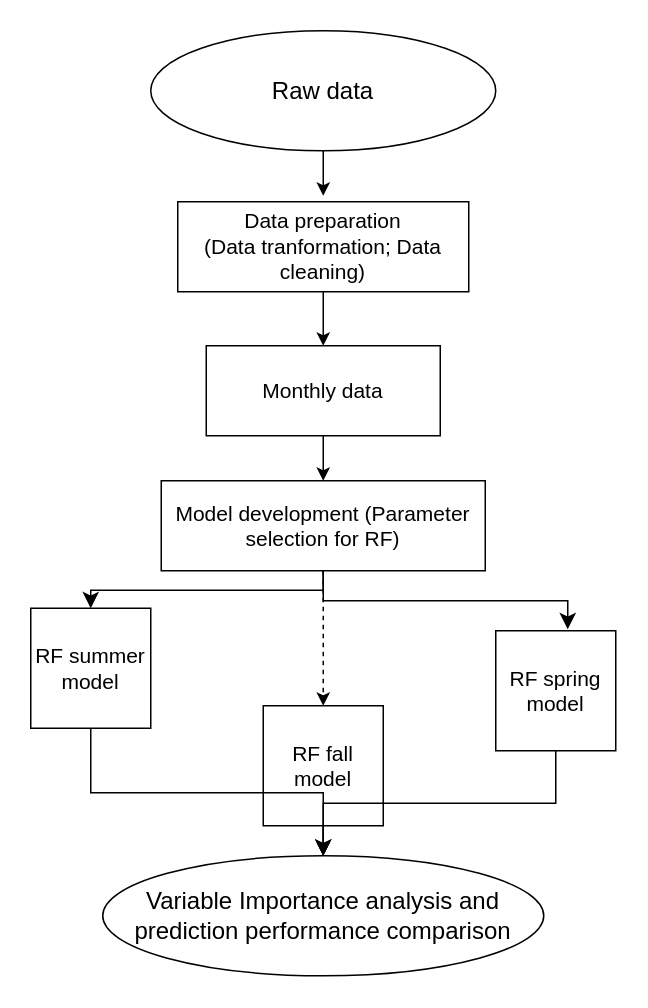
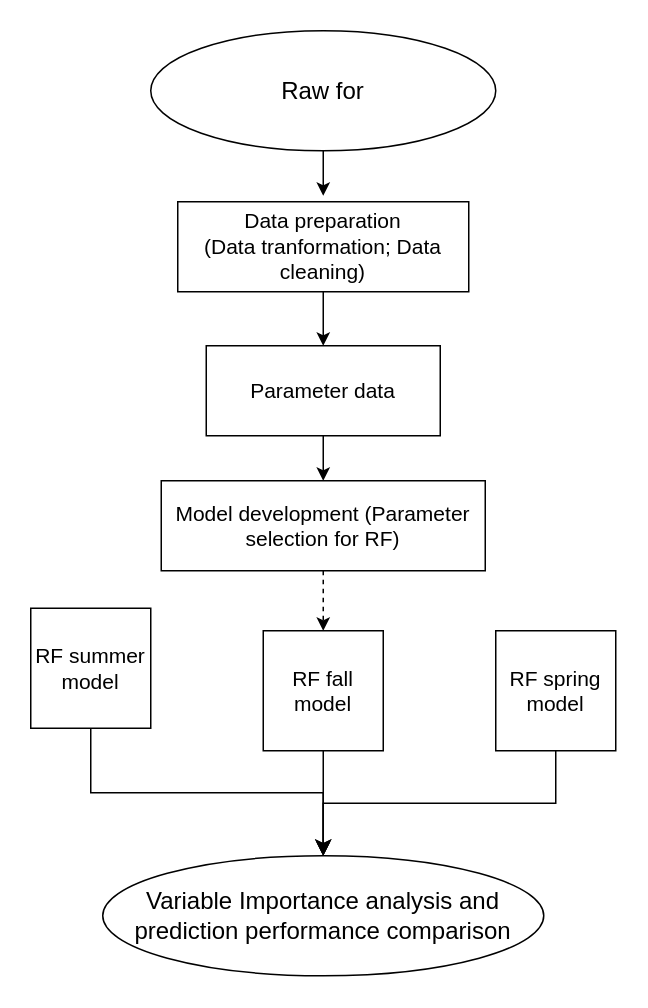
  <mxCell id="0" />
  <mxCell id="1" parent="0" />
  <mxCell id="2" style="edgeStyle=orthogonalEdgeStyle;rounded=0;orthogonalLoop=1;jettySize=auto;html=1;" edge="1" parent="1" source="3"><mxGeometry relative="1" as="geometry"><mxPoint x="215" y="130" as="targetPoint" /></mxGeometry></mxCell>
- <mxCell id="3" value="Raw data" style="ellipse;whiteSpace=wrap;html=1;fontSize=16;" vertex="1" parent="1"><mxGeometry x="100" y="20" width="230" height="80" as="geometry" /></mxCell>
+ <mxCell id="3" value="Raw for" style="ellipse;whiteSpace=wrap;html=1;fontSize=16;" vertex="1" parent="1"><mxGeometry x="100" y="20" width="230" height="80" as="geometry" /></mxCell>
  <mxCell id="4" style="edgeStyle=orthogonalEdgeStyle;rounded=0;orthogonalLoop=1;jettySize=auto;html=1;entryX=0.5;entryY=0;entryDx=0;entryDy=0;" edge="1" parent="1" source="5" target="7"><mxGeometry relative="1" as="geometry" /></mxCell>
  <mxCell id="5" value="Data preparation&lt;div style=&quot;font-size: 14px;&quot;&gt;(Data tranformation; Data cleaning)&lt;/div&gt;" style="rounded=0;whiteSpace=wrap;html=1;fontSize=14;" vertex="1" parent="1"><mxGeometry x="118" y="134" width="194" height="60" as="geometry" /></mxCell>
  <mxCell id="6" style="edgeStyle=orthogonalEdgeStyle;rounded=0;orthogonalLoop=1;jettySize=auto;html=1;entryX=0.5;entryY=0;entryDx=0;entryDy=0;" edge="1" parent="1" source="7" target="9"><mxGeometry relative="1" as="geometry" /></mxCell>
- <mxCell id="7" value="Monthly data" style="rounded=0;whiteSpace=wrap;html=1;fontSize=14;" vertex="1" parent="1"><mxGeometry x="137" y="230" width="156" height="60" as="geometry" /></mxCell>
+ <mxCell id="7" value="Parameter data" style="rounded=0;whiteSpace=wrap;html=1;fontSize=14;" vertex="1" parent="1"><mxGeometry x="137" y="230" width="156" height="60" as="geometry" /></mxCell>
  <mxCell id="8" style="edgeStyle=orthogonalEdgeStyle;rounded=0;orthogonalLoop=1;jettySize=auto;html=1;entryX=0.5;entryY=0;entryDx=0;entryDy=0;dashed=1;" edge="1" parent="1" source="9" target="12"><mxGeometry relative="1" as="geometry" /></mxCell>
  <mxCell id="9" value="Model development (Parameter selection for RF)" style="rounded=0;whiteSpace=wrap;html=1;fontSize=14;" vertex="1" parent="1"><mxGeometry x="107" y="320" width="216" height="60" as="geometry" /></mxCell>
  <mxCell id="10" value="RF summer model" style="whiteSpace=wrap;html=1;aspect=fixed;fontSize=14;" vertex="1" parent="1"><mxGeometry x="20" y="405" width="80" height="80" as="geometry" /></mxCell>
  <mxCell id="11" style="edgeStyle=orthogonalEdgeStyle;rounded=0;orthogonalLoop=1;jettySize=auto;html=1;entryX=0.5;entryY=0;entryDx=0;entryDy=0;" edge="1" parent="1" source="12" target="14"><mxGeometry relative="1" as="geometry" /></mxCell>
- <mxCell id="12" value="RF fall model" style="whiteSpace=wrap;html=1;aspect=fixed;fontSize=14;" vertex="1" parent="1"><mxGeometry x="175" y="470" width="80" height="80" as="geometry" /></mxCell>
+ <mxCell id="12" value="RF fall model" style="whiteSpace=wrap;html=1;aspect=fixed;fontSize=14;" vertex="1" parent="1"><mxGeometry x="175" y="420" width="80" height="80" as="geometry" /></mxCell>
  <mxCell id="13" value="RF spring model" style="whiteSpace=wrap;html=1;aspect=fixed;fontSize=14;" vertex="1" parent="1"><mxGeometry x="330" y="420" width="80" height="80" as="geometry" /></mxCell>
  <mxCell id="14" value="Variable Importance analysis and prediction performance comparison" style="ellipse;whiteSpace=wrap;html=1;fontSize=16;" vertex="1" parent="1"><mxGeometry x="68" y="570" width="294" height="80" as="geometry" /></mxCell>
- <mxCell id="15" value="" style="edgeStyle=elbowEdgeStyle;elbow=vertical;endArrow=classic;html=1;curved=0;rounded=0;endSize=8;startSize=8;entryX=0.6;entryY=-0.012;entryDx=0;entryDy=0;entryPerimeter=0;exitX=0.5;exitY=1;exitDx=0;exitDy=0;" edge="1" parent="1" source="9" target="13"><mxGeometry width="50" height="50" relative="1" as="geometry"><mxPoint x="343" y="400" as="sourcePoint" /><mxPoint x="393" y="350" as="targetPoint" /></mxGeometry></mxCell>
- <mxCell id="16" value="" style="edgeStyle=elbowEdgeStyle;elbow=vertical;endArrow=classic;html=1;curved=0;rounded=0;endSize=8;startSize=8;entryX=0.5;entryY=0;entryDx=0;entryDy=0;exitX=0.5;exitY=1;exitDx=0;exitDy=0;" edge="1" parent="1" source="9" target="10"><mxGeometry width="50" height="50" relative="1" as="geometry"><mxPoint x="211" y="380" as="sourcePoint" /><mxPoint x="241" y="360" as="targetPoint" /></mxGeometry></mxCell>
  <mxCell id="17" value="" style="edgeStyle=elbowEdgeStyle;elbow=vertical;endArrow=classic;html=1;curved=0;rounded=0;endSize=8;startSize=8;entryX=0.5;entryY=0;entryDx=0;entryDy=0;exitX=0.5;exitY=1;exitDx=0;exitDy=0;" edge="1" parent="1" source="10" target="14"><mxGeometry width="50" height="50" relative="1" as="geometry"><mxPoint x="81" y="535" as="sourcePoint" /><mxPoint x="131" y="485" as="targetPoint" /></mxGeometry></mxCell>
  <mxCell id="18" value="" style="edgeStyle=elbowEdgeStyle;elbow=vertical;endArrow=classic;html=1;curved=0;rounded=0;endSize=8;startSize=8;entryX=0.5;entryY=0;entryDx=0;entryDy=0;" edge="1" parent="1" source="13" target="14"><mxGeometry width="50" height="50" relative="1" as="geometry"><mxPoint x="351" y="565" as="sourcePoint" /><mxPoint x="251" y="540" as="targetPoint" /></mxGeometry></mxCell>
